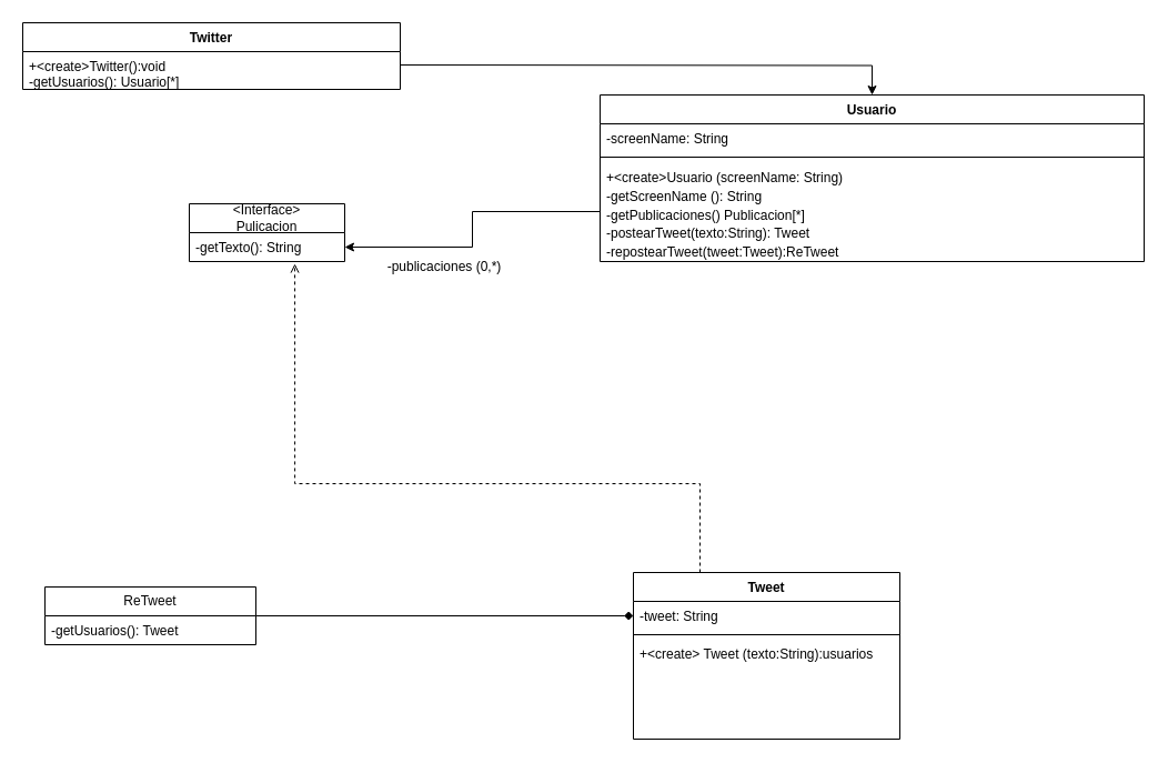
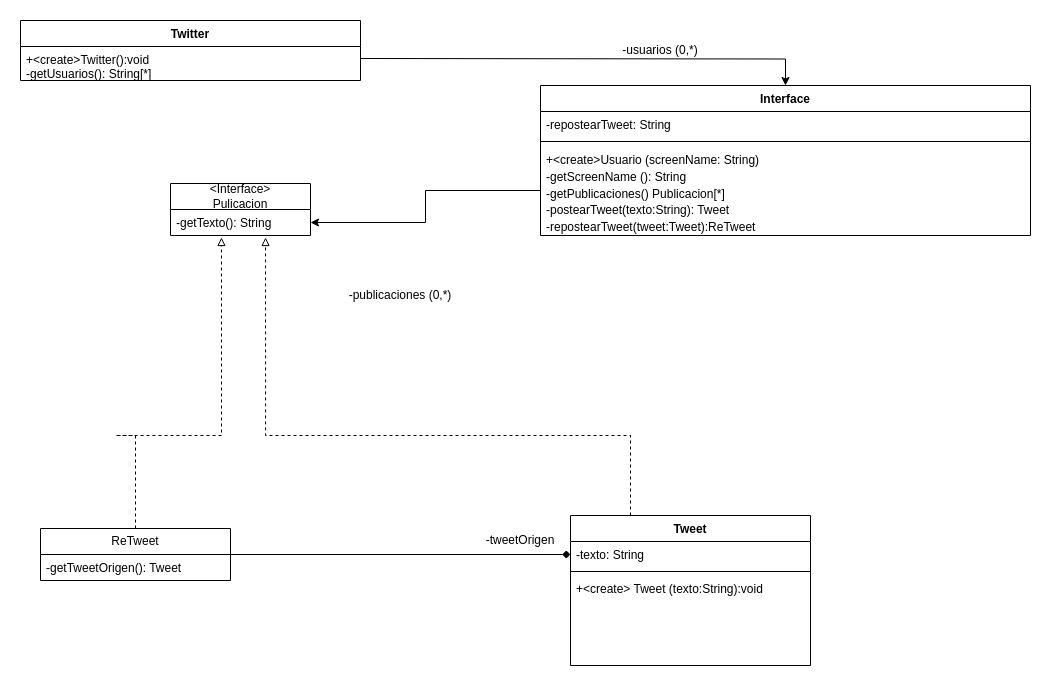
  <mxCell id="0" />
  <mxCell id="1" parent="0" />
- <mxCell id="2" value="Usuario" style="swimlane;fontStyle=1;align=center;verticalAlign=top;childLayout=stackLayout;horizontal=1;startSize=26;horizontalStack=0;resizeParent=1;resizeParentMax=0;resizeLast=0;collapsible=1;marginBottom=0;whiteSpace=wrap;html=1;" vertex="1" parent="1"><mxGeometry x="540" y="85" width="490" height="150" as="geometry" /></mxCell>
- <mxCell id="3" value="-screenName: String" style="text;strokeColor=none;fillColor=none;align=left;verticalAlign=top;spacingLeft=4;spacingRight=4;overflow=hidden;rotatable=0;points=[[0,0.5],[1,0.5]];portConstraint=eastwest;whiteSpace=wrap;html=1;" vertex="1" parent="2"><mxGeometry y="26" width="490" height="26" as="geometry" /></mxCell>
+ <mxCell id="2" value="Interface" style="swimlane;fontStyle=1;align=center;verticalAlign=top;childLayout=stackLayout;horizontal=1;startSize=26;horizontalStack=0;resizeParent=1;resizeParentMax=0;resizeLast=0;collapsible=1;marginBottom=0;whiteSpace=wrap;html=1;" vertex="1" parent="1"><mxGeometry x="540" y="85" width="490" height="150" as="geometry" /></mxCell>
+ <mxCell id="3" value="-repostearTweet: String" style="text;strokeColor=none;fillColor=none;align=left;verticalAlign=top;spacingLeft=4;spacingRight=4;overflow=hidden;rotatable=0;points=[[0,0.5],[1,0.5]];portConstraint=eastwest;whiteSpace=wrap;html=1;" vertex="1" parent="2"><mxGeometry y="26" width="490" height="26" as="geometry" /></mxCell>
  <mxCell id="4" value="" style="line;strokeWidth=1;fillColor=none;align=left;verticalAlign=middle;spacingTop=-1;spacingLeft=3;spacingRight=3;rotatable=0;labelPosition=right;points=[];portConstraint=eastwest;strokeColor=inherit;" vertex="1" parent="2"><mxGeometry y="52" width="490" height="8" as="geometry" /></mxCell>
  <mxCell id="5" value="&lt;div style=&quot;line-height: 140%;&quot;&gt;+&amp;lt;create&amp;gt;Usuario (screenName: String)&lt;br&gt;-getScreenName (): String&lt;br&gt;-getPublicaciones() Publicacion[*]&lt;br&gt;-postearTweet(texto:String): Tweet&lt;br&gt;-repostearTweet(tweet:Tweet):ReTweet&lt;br&gt;&lt;br&gt;&lt;div&gt;&lt;br&gt;&lt;br&gt;&lt;div&gt;&lt;/div&gt;&lt;/div&gt;&lt;/div&gt;" style="text;strokeColor=none;fillColor=none;align=left;verticalAlign=top;spacingLeft=4;spacingRight=4;overflow=hidden;rotatable=0;points=[[0,0.5],[1,0.5]];portConstraint=eastwest;whiteSpace=wrap;html=1;" vertex="1" parent="2"><mxGeometry y="60" width="490" height="90" as="geometry" /></mxCell>
  <mxCell id="6" value="Tweet" style="swimlane;fontStyle=1;align=center;verticalAlign=top;childLayout=stackLayout;horizontal=1;startSize=26;horizontalStack=0;resizeParent=1;resizeParentMax=0;resizeLast=0;collapsible=1;marginBottom=0;whiteSpace=wrap;html=1;" vertex="1" parent="1"><mxGeometry x="570" y="515" width="240" height="150" as="geometry" /></mxCell>
- <mxCell id="7" value="-tweet: String" style="text;strokeColor=none;fillColor=none;align=left;verticalAlign=top;spacingLeft=4;spacingRight=4;overflow=hidden;rotatable=0;points=[[0,0.5],[1,0.5]];portConstraint=eastwest;whiteSpace=wrap;html=1;" vertex="1" parent="6"><mxGeometry y="26" width="240" height="26" as="geometry" /></mxCell>
+ <mxCell id="7" value="-texto: String" style="text;strokeColor=none;fillColor=none;align=left;verticalAlign=top;spacingLeft=4;spacingRight=4;overflow=hidden;rotatable=0;points=[[0,0.5],[1,0.5]];portConstraint=eastwest;whiteSpace=wrap;html=1;" vertex="1" parent="6"><mxGeometry y="26" width="240" height="26" as="geometry" /></mxCell>
  <mxCell id="8" value="" style="line;strokeWidth=1;fillColor=none;align=left;verticalAlign=middle;spacingTop=-1;spacingLeft=3;spacingRight=3;rotatable=0;labelPosition=right;points=[];portConstraint=eastwest;strokeColor=inherit;" vertex="1" parent="6"><mxGeometry y="52" width="240" height="8" as="geometry" /></mxCell>
- <mxCell id="9" value="+&amp;lt;create&amp;gt; Tweet (texto:String):usuarios" style="text;strokeColor=none;fillColor=none;align=left;verticalAlign=top;spacingLeft=4;spacingRight=4;overflow=hidden;rotatable=0;points=[[0,0.5],[1,0.5]];portConstraint=eastwest;whiteSpace=wrap;html=1;" vertex="1" parent="6"><mxGeometry y="60" width="240" height="90" as="geometry" /></mxCell>
+ <mxCell id="9" value="+&amp;lt;create&amp;gt; Tweet (texto:String):void" style="text;strokeColor=none;fillColor=none;align=left;verticalAlign=top;spacingLeft=4;spacingRight=4;overflow=hidden;rotatable=0;points=[[0,0.5],[1,0.5]];portConstraint=eastwest;whiteSpace=wrap;html=1;" vertex="1" parent="6"><mxGeometry y="60" width="240" height="90" as="geometry" /></mxCell>
  <mxCell id="10" value="&amp;lt;Interface&amp;gt;&lt;div&gt;Pulicacion&lt;/div&gt;" style="swimlane;fontStyle=0;childLayout=stackLayout;horizontal=1;startSize=26;fillColor=none;horizontalStack=0;resizeParent=1;resizeParentMax=0;resizeLast=0;collapsible=1;marginBottom=0;whiteSpace=wrap;html=1;" vertex="1" parent="1"><mxGeometry x="170" y="183" width="140" height="52" as="geometry" /></mxCell>
  <mxCell id="11" value="-getTexto(): String" style="text;strokeColor=none;fillColor=none;align=left;verticalAlign=top;spacingLeft=4;spacingRight=4;overflow=hidden;rotatable=0;points=[[0,0.5],[1,0.5]];portConstraint=eastwest;whiteSpace=wrap;html=1;" vertex="1" parent="10"><mxGeometry y="26" width="140" height="26" as="geometry" /></mxCell>
  <mxCell id="12" style="edgeStyle=orthogonalEdgeStyle;rounded=0;orthogonalLoop=1;jettySize=auto;html=1;exitX=1;exitY=0.5;exitDx=0;exitDy=0;entryX=0;entryY=0.5;entryDx=0;entryDy=0;endArrow=diamond;" edge="1" parent="1" source="13" target="7"><mxGeometry relative="1" as="geometry" /></mxCell>
  <mxCell id="13" value="ReTweet" style="swimlane;fontStyle=0;childLayout=stackLayout;horizontal=1;startSize=26;fillColor=none;horizontalStack=0;resizeParent=1;resizeParentMax=0;resizeLast=0;collapsible=1;marginBottom=0;whiteSpace=wrap;html=1;" vertex="1" parent="1"><mxGeometry x="40" y="528" width="190" height="52" as="geometry" /></mxCell>
- <mxCell id="14" value="-getUsuarios(): Tweet" style="text;strokeColor=none;fillColor=none;align=left;verticalAlign=top;spacingLeft=4;spacingRight=4;overflow=hidden;rotatable=0;points=[[0,0.5],[1,0.5]];portConstraint=eastwest;whiteSpace=wrap;html=1;" vertex="1" parent="13"><mxGeometry y="26" width="190" height="26" as="geometry" /></mxCell>
+ <mxCell id="14" value="-getTweetOrigen(): Tweet" style="text;strokeColor=none;fillColor=none;align=left;verticalAlign=top;spacingLeft=4;spacingRight=4;overflow=hidden;rotatable=0;points=[[0,0.5],[1,0.5]];portConstraint=eastwest;whiteSpace=wrap;html=1;" vertex="1" parent="13"><mxGeometry y="26" width="190" height="26" as="geometry" /></mxCell>
  <mxCell id="15" style="edgeStyle=orthogonalEdgeStyle;rounded=0;orthogonalLoop=1;jettySize=auto;html=1;exitX=1;exitY=0.5;exitDx=0;exitDy=0;" edge="1" parent="13" source="14" target="14"><mxGeometry relative="1" as="geometry" /></mxCell>
- <mxCell id="18" style="edgeStyle=orthogonalEdgeStyle;rounded=0;orthogonalLoop=1;jettySize=auto;html=1;exitX=0.25;exitY=0;exitDx=0;exitDy=0;entryX=0.679;entryY=1.077;entryDx=0;entryDy=0;entryPerimeter=0;endArrow=open;endFill=0;dashed=1;" edge="1" parent="1" source="6" target="11"><mxGeometry relative="1" as="geometry"><Array as="points"><mxPoint x="610" y="435" /><mxPoint x="435" y="435" /></Array></mxGeometry></mxCell>
+ <mxCell id="16" value="-tweetOrigen" style="text;html=1;align=center;verticalAlign=middle;whiteSpace=wrap;rounded=0;" vertex="1" parent="1"><mxGeometry x="480" y="525" width="80" height="30" as="geometry" /></mxCell>
+ <mxCell id="17" style="edgeStyle=orthogonalEdgeStyle;rounded=0;orthogonalLoop=1;jettySize=auto;html=1;exitX=0.5;exitY=0;exitDx=0;exitDy=0;entryX=0.364;entryY=1.077;entryDx=0;entryDy=0;entryPerimeter=0;endArrow=block;endFill=0;dashed=1;" edge="1" parent="1" source="13" target="11"><mxGeometry relative="1" as="geometry"><Array as="points"><mxPoint x="115" y="435" /><mxPoint x="391" y="435" /></Array></mxGeometry></mxCell>
+ <mxCell id="18" style="edgeStyle=orthogonalEdgeStyle;rounded=0;orthogonalLoop=1;jettySize=auto;html=1;exitX=0.25;exitY=0;exitDx=0;exitDy=0;entryX=0.679;entryY=1.077;entryDx=0;entryDy=0;entryPerimeter=0;endArrow=block;endFill=0;dashed=1;" edge="1" parent="1" source="6" target="11"><mxGeometry relative="1" as="geometry"><Array as="points"><mxPoint x="610" y="435" /><mxPoint x="435" y="435" /></Array></mxGeometry></mxCell>
  <mxCell id="19" style="edgeStyle=orthogonalEdgeStyle;rounded=0;orthogonalLoop=1;jettySize=auto;html=1;exitX=0;exitY=0.5;exitDx=0;exitDy=0;entryX=1;entryY=0.5;entryDx=0;entryDy=0;" edge="1" parent="1" source="5" target="11"><mxGeometry relative="1" as="geometry" /></mxCell>
- <mxCell id="20" value="-publicaciones (0,*)" style="text;html=1;align=center;verticalAlign=middle;whiteSpace=wrap;rounded=0;" vertex="1" parent="1"><mxGeometry x="340" y="225" width="120" height="30" as="geometry" /></mxCell>
+ <mxCell id="20" value="-publicaciones (0,*)" style="text;html=1;align=center;verticalAlign=middle;whiteSpace=wrap;rounded=0;" vertex="1" parent="1"><mxGeometry x="340" y="280" width="120" height="30" as="geometry" /></mxCell>
  <mxCell id="21" value="Twitter" style="swimlane;fontStyle=1;align=center;verticalAlign=top;childLayout=stackLayout;horizontal=1;startSize=26;horizontalStack=0;resizeParent=1;resizeParentMax=0;resizeLast=0;collapsible=1;marginBottom=0;whiteSpace=wrap;html=1;" vertex="1" parent="1"><mxGeometry x="20" y="20" width="340" height="60" as="geometry" /></mxCell>
- <mxCell id="22" value="+&amp;lt;create&amp;gt;Twitter():void&lt;br&gt;-getUsuarios(): Usuario[*]" style="text;strokeColor=none;fillColor=none;align=left;verticalAlign=top;spacingLeft=4;spacingRight=4;overflow=hidden;rotatable=0;points=[[0,0.5],[1,0.5]];portConstraint=eastwest;whiteSpace=wrap;html=1;" vertex="1" parent="21"><mxGeometry y="26" width="340" height="34" as="geometry" /></mxCell>
+ <mxCell id="22" value="+&amp;lt;create&amp;gt;Twitter():void&lt;br&gt;-getUsuarios(): String[*]" style="text;strokeColor=none;fillColor=none;align=left;verticalAlign=top;spacingLeft=4;spacingRight=4;overflow=hidden;rotatable=0;points=[[0,0.5],[1,0.5]];portConstraint=eastwest;whiteSpace=wrap;html=1;" vertex="1" parent="21"><mxGeometry y="26" width="340" height="34" as="geometry" /></mxCell>
  <mxCell id="23" style="edgeStyle=orthogonalEdgeStyle;rounded=0;orthogonalLoop=1;jettySize=auto;html=1;exitX=1;exitY=0.5;exitDx=0;exitDy=0;entryX=0.5;entryY=0;entryDx=0;entryDy=0;" edge="1" parent="1" target="2"><mxGeometry relative="1" as="geometry"><mxPoint x="360" y="58" as="sourcePoint" /></mxGeometry></mxCell>
+ <mxCell id="24" value="-usuarios (0,*)" style="text;html=1;align=center;verticalAlign=middle;whiteSpace=wrap;rounded=0;" vertex="1" parent="1"><mxGeometry x="590" y="35" width="140" height="30" as="geometry" /></mxCell>
